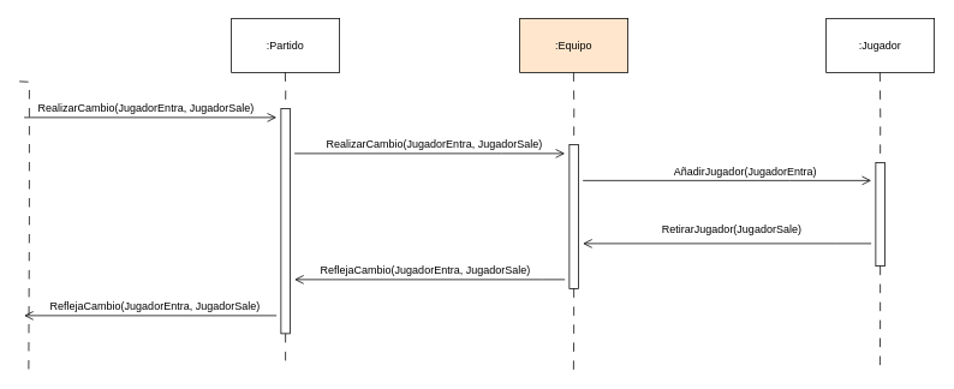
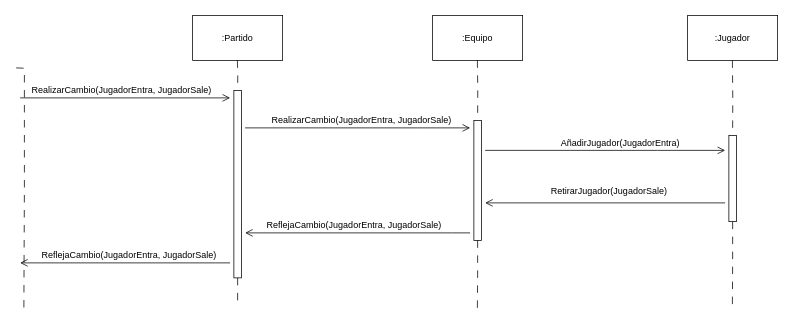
  <mxCell id="0" />
  <mxCell id="1" parent="0" />
  <mxCell id="2" value="" style="rounded=0;whiteSpace=wrap;html=1;" vertex="1" parent="1"><mxGeometry x="311" y="120" width="10" height="250" as="geometry" /></mxCell>
  <mxCell id="3" value="" style="rounded=0;whiteSpace=wrap;html=1;" vertex="1" parent="1"><mxGeometry x="631" y="160" width="10" height="160" as="geometry" /></mxCell>
  <mxCell id="4" value="" style="rounded=0;whiteSpace=wrap;html=1;" vertex="1" parent="1"><mxGeometry x="971" y="180" width="10" height="115" as="geometry" /></mxCell>
  <mxCell id="5" value="" style="endArrow=none;startArrow=none;endFill=0;startFill=0;endSize=8;html=1;verticalAlign=bottom;dashed=1;labelBackgroundColor=none;dashPattern=10 10;rounded=0;edgeStyle=orthogonalEdgeStyle;" edge="1" parent="1"><mxGeometry width="160" relative="1" as="geometry"><mxPoint x="20.67" y="90" as="sourcePoint" /><mxPoint x="31" y="410" as="targetPoint" /></mxGeometry></mxCell>
  <mxCell id="6" value=":Partido" style="rounded=0;whiteSpace=wrap;html=1;" vertex="1" parent="1"><mxGeometry x="256" y="20" width="120" height="60" as="geometry" /></mxCell>
- <mxCell id="7" value=":Equipo" style="rounded=0;whiteSpace=wrap;html=1;fillColor=#ffe6cc;" vertex="1" parent="1"><mxGeometry x="576" y="20" width="120" height="60" as="geometry" /></mxCell>
+ <mxCell id="7" value=":Equipo" style="rounded=0;whiteSpace=wrap;html=1;" vertex="1" parent="1"><mxGeometry x="576" y="20" width="120" height="60" as="geometry" /></mxCell>
  <mxCell id="8" value="" style="endArrow=none;startArrow=none;endFill=0;startFill=0;endSize=8;html=1;verticalAlign=bottom;dashed=1;labelBackgroundColor=none;dashPattern=10 10;rounded=0;edgeStyle=orthogonalEdgeStyle;" edge="1" parent="1" source="2"><mxGeometry width="160" relative="1" as="geometry"><mxPoint x="315.67" y="80" as="sourcePoint" /><mxPoint x="316" y="410" as="targetPoint" /></mxGeometry></mxCell>
  <mxCell id="9" value="" style="endArrow=none;startArrow=none;endFill=0;startFill=0;endSize=8;html=1;verticalAlign=bottom;dashed=1;labelBackgroundColor=none;dashPattern=10 10;rounded=0;edgeStyle=orthogonalEdgeStyle;" edge="1" parent="1" source="3"><mxGeometry width="160" relative="1" as="geometry"><mxPoint x="635.67" y="80" as="sourcePoint" /><mxPoint x="635.67" y="410" as="targetPoint" /></mxGeometry></mxCell>
  <mxCell id="10" value=":Jugador" style="rounded=0;whiteSpace=wrap;html=1;" vertex="1" parent="1"><mxGeometry x="916" y="20" width="120" height="60" as="geometry" /></mxCell>
  <mxCell id="11" value="" style="endArrow=none;startArrow=none;endFill=0;startFill=0;endSize=8;html=1;verticalAlign=bottom;dashed=1;labelBackgroundColor=none;dashPattern=10 10;rounded=0;edgeStyle=orthogonalEdgeStyle;" edge="1" parent="1" source="4"><mxGeometry width="160" relative="1" as="geometry"><mxPoint x="975.67" y="80" as="sourcePoint" /><mxPoint x="975.67" y="410" as="targetPoint" /></mxGeometry></mxCell>
  <mxCell id="12" value="" style="endArrow=open;startArrow=none;endFill=0;startFill=0;endSize=8;html=1;verticalAlign=bottom;labelBackgroundColor=none;strokeWidth=1;rounded=0;edgeStyle=orthogonalEdgeStyle;" edge="1" parent="1"><mxGeometry width="160" relative="1" as="geometry"><mxPoint x="26" y="130" as="sourcePoint" /><mxPoint x="306" y="130" as="targetPoint" /></mxGeometry></mxCell>
  <mxCell id="13" value="RealizarCambio(JugadorEntra, JugadorSale)" style="text;html=1;align=center;verticalAlign=middle;resizable=0;points=[];autosize=1;strokeColor=none;fillColor=none;" vertex="1" parent="1"><mxGeometry x="36" y="110" width="250" height="20" as="geometry" /></mxCell>
  <mxCell id="14" value="" style="endArrow=open;startArrow=none;endFill=0;startFill=0;endSize=8;html=1;verticalAlign=bottom;labelBackgroundColor=none;strokeWidth=1;rounded=0;edgeStyle=orthogonalEdgeStyle;" edge="1" parent="1"><mxGeometry width="160" relative="1" as="geometry"><mxPoint x="326" y="170" as="sourcePoint" /><mxPoint x="626" y="170" as="targetPoint" /><Array as="points"><mxPoint x="556" y="170" /><mxPoint x="556" y="170" /></Array></mxGeometry></mxCell>
  <mxCell id="15" value="RealizarCambio(JugadorEntra, JugadorSale)" style="text;html=1;align=center;verticalAlign=middle;resizable=0;points=[];autosize=1;strokeColor=none;fillColor=none;" vertex="1" parent="1"><mxGeometry x="356" y="150" width="250" height="20" as="geometry" /></mxCell>
  <mxCell id="16" value="" style="endArrow=open;startArrow=none;endFill=0;startFill=0;endSize=8;html=1;verticalAlign=bottom;labelBackgroundColor=none;strokeWidth=1;rounded=0;edgeStyle=orthogonalEdgeStyle;" edge="1" parent="1"><mxGeometry width="160" relative="1" as="geometry"><mxPoint x="646" y="200" as="sourcePoint" /><mxPoint x="966" y="200" as="targetPoint" /><Array as="points"><mxPoint x="876" y="200" /><mxPoint x="876" y="200" /></Array></mxGeometry></mxCell>
  <mxCell id="17" value="AñadirJugador(JugadorEntra)" style="text;html=1;align=center;verticalAlign=middle;resizable=0;points=[];autosize=1;strokeColor=none;fillColor=none;" vertex="1" parent="1"><mxGeometry x="741" y="180" width="170" height="20" as="geometry" /></mxCell>
  <mxCell id="18" value="" style="endArrow=open;startArrow=none;endFill=0;startFill=0;endSize=8;html=1;verticalAlign=bottom;labelBackgroundColor=none;strokeWidth=1;rounded=0;edgeStyle=orthogonalEdgeStyle;" edge="1" parent="1"><mxGeometry width="160" relative="1" as="geometry"><mxPoint x="966" y="270" as="sourcePoint" /><mxPoint x="646" y="270" as="targetPoint" /><Array as="points"><mxPoint x="926" y="270" /></Array></mxGeometry></mxCell>
  <mxCell id="19" value="RetirarJugador(JugadorSale)" style="text;html=1;align=center;verticalAlign=middle;resizable=0;points=[];autosize=1;strokeColor=none;fillColor=none;" vertex="1" parent="1"><mxGeometry x="726" y="245" width="170" height="20" as="geometry" /></mxCell>
  <mxCell id="20" value="" style="endArrow=open;startArrow=none;endFill=0;startFill=0;endSize=8;html=1;verticalAlign=bottom;labelBackgroundColor=none;strokeWidth=1;rounded=0;edgeStyle=orthogonalEdgeStyle;" edge="1" parent="1"><mxGeometry width="160" relative="1" as="geometry"><mxPoint x="626" y="310" as="sourcePoint" /><mxPoint x="326" y="310" as="targetPoint" /><Array as="points"><mxPoint x="601" y="310" /></Array></mxGeometry></mxCell>
  <mxCell id="21" value="ReflejaCambio(JugadorEntra, JugadorSale)" style="text;html=1;align=center;verticalAlign=middle;resizable=0;points=[];autosize=1;strokeColor=none;fillColor=none;" vertex="1" parent="1"><mxGeometry x="346" y="290" width="250" height="20" as="geometry" /></mxCell>
  <mxCell id="22" value="" style="endArrow=open;startArrow=none;endFill=0;startFill=0;endSize=8;html=1;verticalAlign=bottom;labelBackgroundColor=none;strokeWidth=1;rounded=0;edgeStyle=orthogonalEdgeStyle;" edge="1" parent="1"><mxGeometry width="160" relative="1" as="geometry"><mxPoint x="306" y="350" as="sourcePoint" /><mxPoint x="26" y="350" as="targetPoint" /><Array as="points"><mxPoint x="286" y="350" /></Array></mxGeometry></mxCell>
  <mxCell id="23" value="ReflejaCambio(JugadorEntra, JugadorSale)" style="text;html=1;align=center;verticalAlign=middle;resizable=0;points=[];autosize=1;strokeColor=none;fillColor=none;" vertex="1" parent="1"><mxGeometry x="46" y="330" width="250" height="20" as="geometry" /></mxCell>
  <mxCell id="24" value="" style="endArrow=none;startArrow=none;endFill=0;startFill=0;endSize=8;html=1;verticalAlign=bottom;dashed=1;labelBackgroundColor=none;dashPattern=10 10;rounded=0;edgeStyle=orthogonalEdgeStyle;" edge="1" parent="1" target="2"><mxGeometry width="160" relative="1" as="geometry"><mxPoint x="315.67" y="80" as="sourcePoint" /><mxPoint x="315.67" y="410" as="targetPoint" /></mxGeometry></mxCell>
  <mxCell id="25" value="" style="endArrow=none;startArrow=none;endFill=0;startFill=0;endSize=8;html=1;verticalAlign=bottom;dashed=1;labelBackgroundColor=none;dashPattern=10 10;rounded=0;edgeStyle=orthogonalEdgeStyle;" edge="1" parent="1" target="3"><mxGeometry width="160" relative="1" as="geometry"><mxPoint x="635.67" y="80" as="sourcePoint" /><mxPoint x="635.67" y="410" as="targetPoint" /></mxGeometry></mxCell>
  <mxCell id="26" value="" style="endArrow=none;startArrow=none;endFill=0;startFill=0;endSize=8;html=1;verticalAlign=bottom;dashed=1;labelBackgroundColor=none;dashPattern=10 10;rounded=0;edgeStyle=orthogonalEdgeStyle;" edge="1" parent="1" target="4"><mxGeometry width="160" relative="1" as="geometry"><mxPoint x="975.67" y="80" as="sourcePoint" /><mxPoint x="975.67" y="410" as="targetPoint" /></mxGeometry></mxCell>
